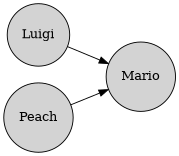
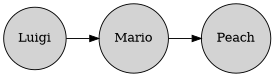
  digraph {
    rankdir=LR
    node [shape=circle style=filled]
    n1 [label=Luigi]
    n2 [label=Mario]
    n3 [label=Peach]
    n1 -> n2
-   n3 -> n2
+   n2 -> n3
  }
